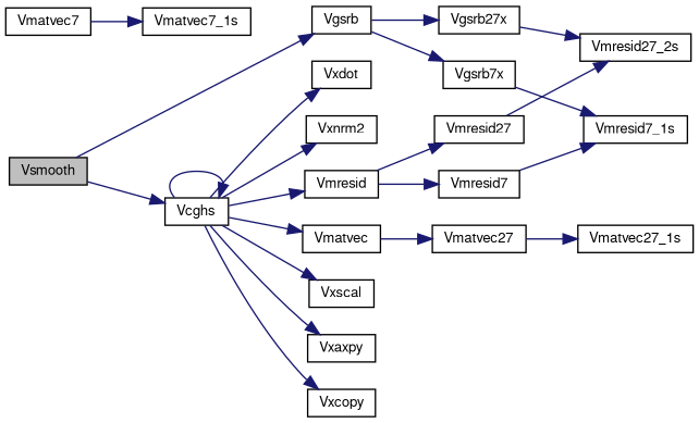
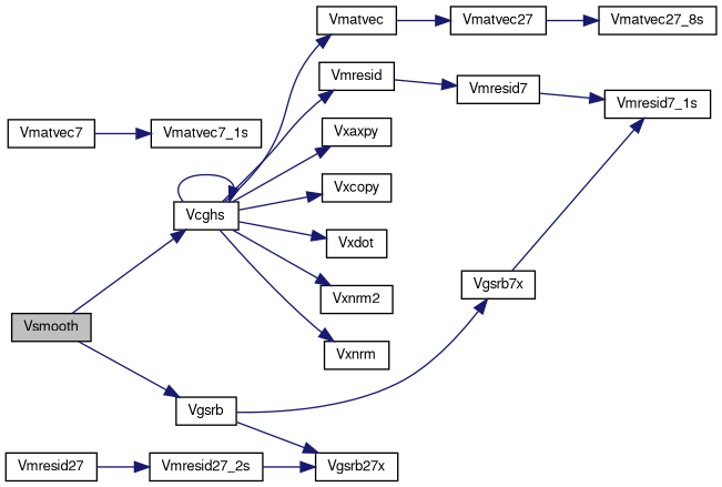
  digraph {
    rankdir=LR
    node [color=black fillcolor=white fontname=FreeSans fontsize=10 shape=record style=filled]
    edge [color=midnightblue fontname=FreeSans fontsize=10 labelfontname=FreeSans labelfontsize=10 style=solid]
    n1 [fillcolor=grey75 fontcolor=black height=0.2 label=Vsmooth width=0.4]
    n2 [height=0.2 label=Vcghs width=0.4]
    n3 [height=0.2 label=Vgsrb width=0.4]
    n4 [height=0.2 label=Vmatvec width=0.4]
    n5 [height=0.2 label=Vmresid width=0.4]
    n6 [height=0.2 label=Vxaxpy width=0.4]
    n7 [height=0.2 label=Vxcopy width=0.4]
    n8 [height=0.2 label=Vxdot width=0.4]
    n9 [height=0.2 label=Vxnrm2 width=0.4]
-   n10 [height=0.2 label=Vxscal width=0.4]
+   n10 [height=0.2 label=Vxnrm width=0.4]
    n11 [height=0.2 label=Vgsrb27x width=0.4]
    n12 [height=0.2 label=Vgsrb7x width=0.4]
    n13 [height=0.2 label=Vmatvec27 width=0.4]
    n14 [height=0.2 label=Vmresid27 width=0.4]
    n15 [height=0.2 label=Vmresid7 width=0.4]
-   n16 [height=0.2 label=Vmatvec27_1s width=0.4]
+   n16 [height=0.2 label=Vmatvec27_8s width=0.4]
    n17 [height=0.2 label=Vmatvec7 width=0.4]
    n18 [height=0.2 label=Vmatvec7_1s width=0.4]
    n19 [height=0.2 label=Vmresid27_2s width=0.4]
    n20 [height=0.2 label=Vmresid7_1s width=0.4]
    n1 -> n2
    n1 -> n3
    n2 -> n2
    n2 -> n4
    n2 -> n5
    n2 -> n6
    n2 -> n7
    n2 -> n8
    n2 -> n9
    n2 -> n10
    n3 -> n11
    n3 -> n12
    n4 -> n13
-   n5 -> n14
    n5 -> n15
-   n11 -> n19
+   n19 -> n11
    n12 -> n20
    n13 -> n16
    n14 -> n19
    n15 -> n20
    n17 -> n18
  }
